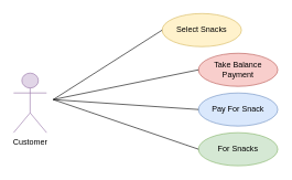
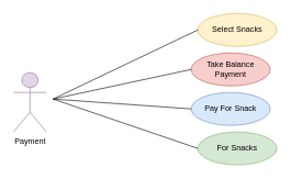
  <mxCell id="0" />
  <mxCell id="1" parent="0" />
- <mxCell id="2" value="Customer" style="shape=umlActor;verticalLabelPosition=bottom;labelBackgroundColor=#ffffff;verticalAlign=top;html=1;outlineConnect=0;fillColor=#e1d5e7;strokeColor=#9673a6;" vertex="1" parent="1"><mxGeometry x="20" y="110" width="50" height="90" as="geometry" /></mxCell>
- <mxCell id="3" value="Select Snacks" style="ellipse;whiteSpace=wrap;html=1;fillColor=#fff2cc;strokeColor=#d6b656;" vertex="1" parent="1"><mxGeometry x="245" y="20" width="120" height="50" as="geometry" /></mxCell>
+ <mxCell id="2" value="Payment" style="shape=umlActor;verticalLabelPosition=bottom;labelBackgroundColor=#ffffff;verticalAlign=top;html=1;outlineConnect=0;fillColor=#e1d5e7;strokeColor=#9673a6;" vertex="1" parent="1"><mxGeometry x="20" y="110" width="50" height="90" as="geometry" /></mxCell>
+ <mxCell id="3" value="Select Snacks" style="ellipse;whiteSpace=wrap;html=1;fillColor=#fff2cc;strokeColor=#d6b656;" vertex="1" parent="1"><mxGeometry x="300" y="20" width="120" height="50" as="geometry" /></mxCell>
  <mxCell id="4" value="" style="endArrow=none;html=1;entryX=0;entryY=0.5;entryDx=0;entryDy=0;" edge="1" parent="1" target="3"><mxGeometry width="50" height="50" relative="1" as="geometry"><mxPoint x="80" y="150" as="sourcePoint" /><mxPoint x="70" y="240" as="targetPoint" /></mxGeometry></mxCell>
- <mxCell id="5" value="Take Balance Payment" style="ellipse;whiteSpace=wrap;html=1;fillColor=#f8cecc;strokeColor=#b85450;" vertex="1" parent="1"><mxGeometry x="300" y="80" width="120" height="50" as="geometry" /></mxCell>
+ <mxCell id="5" value="Take Balance Payment" style="ellipse;whiteSpace=wrap;html=1;fillColor=#f8cecc;strokeColor=#b85450;" vertex="1" parent="1"><mxGeometry x="290" y="80" width="120" height="50" as="geometry" /></mxCell>
  <mxCell id="6" value="" style="endArrow=none;html=1;entryX=0;entryY=0.5;entryDx=0;entryDy=0;" edge="1" parent="1" target="5"><mxGeometry width="50" height="50" relative="1" as="geometry"><mxPoint x="80" y="150" as="sourcePoint" /><mxPoint x="230" y="150" as="targetPoint" /></mxGeometry></mxCell>
- <mxCell id="7" value="Pay For Snack" style="ellipse;whiteSpace=wrap;html=1;fillColor=#dae8fc;strokeColor=#6c8ebf;" vertex="1" parent="1"><mxGeometry x="300" y="140" width="120" height="50" as="geometry" /></mxCell>
+ <mxCell id="7" value="Pay For Snack" style="ellipse;whiteSpace=wrap;html=1;fillColor=#dae8fc;strokeColor=#6c8ebf;" vertex="1" parent="1"><mxGeometry x="290" y="140" width="120" height="50" as="geometry" /></mxCell>
  <mxCell id="8" value="" style="endArrow=none;html=1;entryX=0;entryY=0.5;entryDx=0;entryDy=0;" edge="1" parent="1" target="7"><mxGeometry width="50" height="50" relative="1" as="geometry"><mxPoint x="80" y="150" as="sourcePoint" /><mxPoint x="220" y="180" as="targetPoint" /></mxGeometry></mxCell>
  <mxCell id="9" value="For Snacks" style="ellipse;whiteSpace=wrap;html=1;fillColor=#d5e8d4;strokeColor=#82b366;" vertex="1" parent="1"><mxGeometry x="300" y="200" width="120" height="50" as="geometry" /></mxCell>
  <mxCell id="10" value="" style="endArrow=none;html=1;entryX=0;entryY=0.5;entryDx=0;entryDy=0;" edge="1" parent="1" target="9"><mxGeometry width="50" height="50" relative="1" as="geometry"><mxPoint x="80" y="150" as="sourcePoint" /><mxPoint x="250" y="200" as="targetPoint" /></mxGeometry></mxCell>
